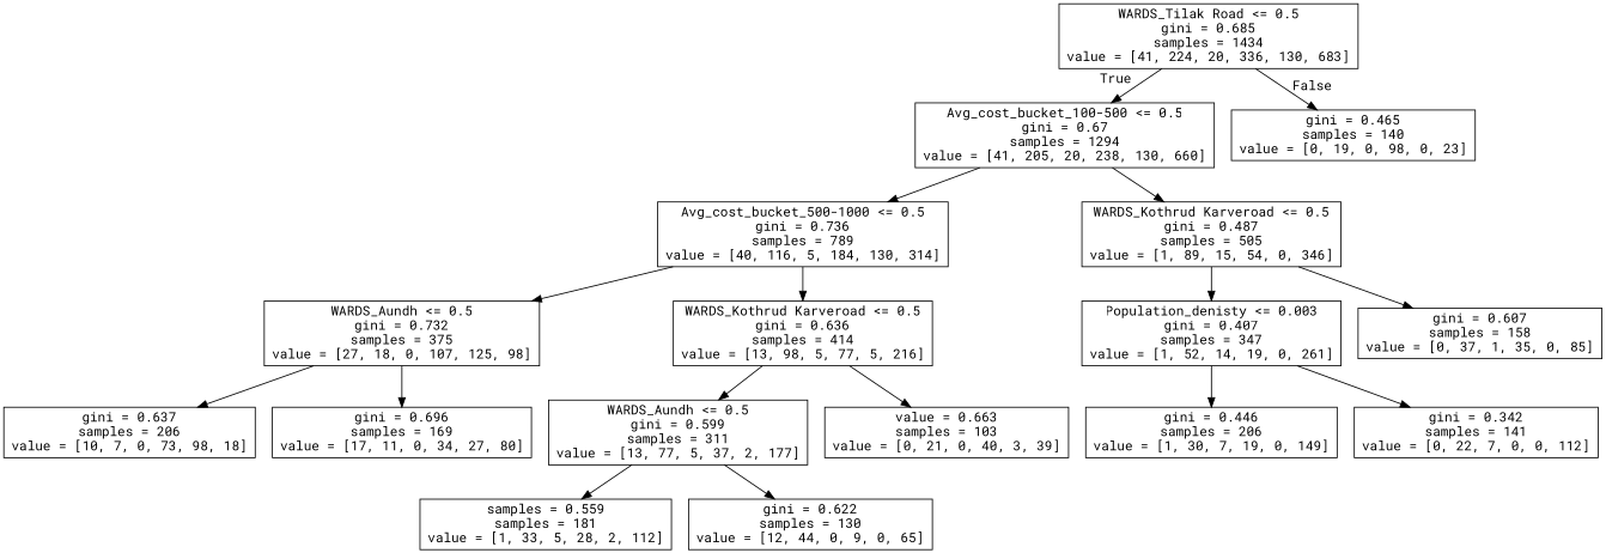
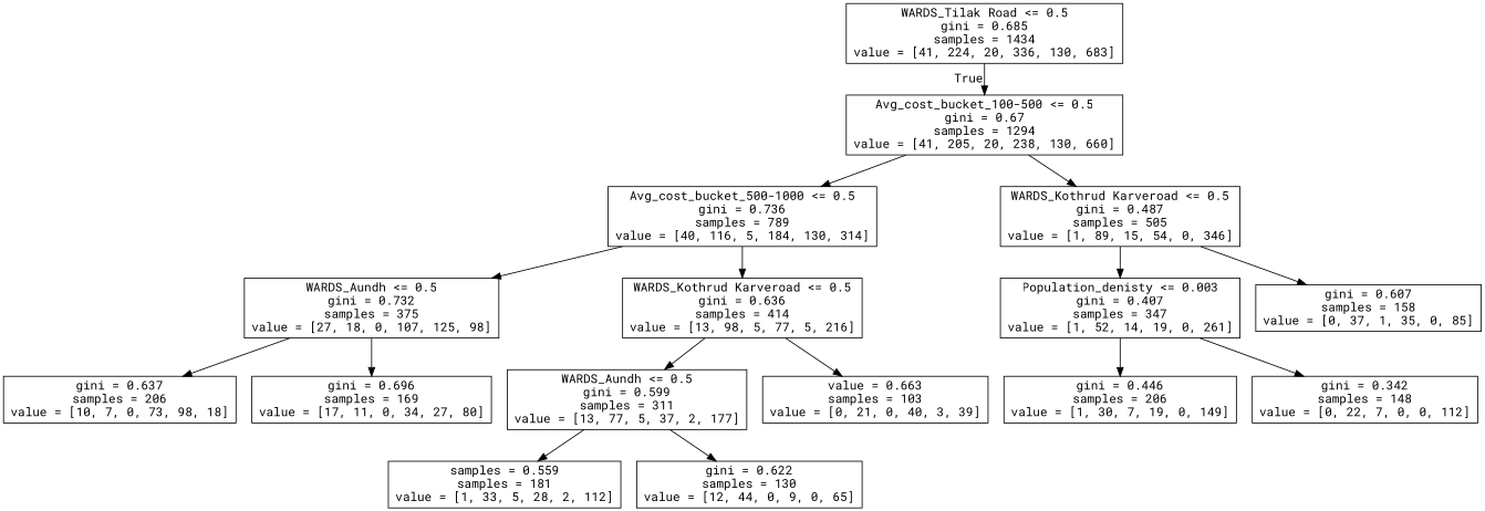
  digraph {
    fontname="Roboto Mono"
    node [fontname="Roboto Mono" shape=box]
    edge [fontname="Roboto Mono"]
    n1 [label="WARDS_Tilak Road <= 0.5\ngini = 0.685\nsamples = 1434\nvalue = [41, 224, 20, 336, 130, 683]"]
    n2 [label="Avg_cost_bucket_100-500 <= 0.5\ngini = 0.67\nsamples = 1294\nvalue = [41, 205, 20, 238, 130, 660]"]
-   n3 [label="gini = 0.465\nsamples = 140\nvalue = [0, 19, 0, 98, 0, 23]"]
    n4 [label="Avg_cost_bucket_500-1000 <= 0.5\ngini = 0.736\nsamples = 789\nvalue = [40, 116, 5, 184, 130, 314]"]
    n5 [label="WARDS_Kothrud Karveroad <= 0.5\ngini = 0.487\nsamples = 505\nvalue = [1, 89, 15, 54, 0, 346]"]
    n6 [label="WARDS_Aundh <= 0.5\ngini = 0.732\nsamples = 375\nvalue = [27, 18, 0, 107, 125, 98]"]
    n7 [label="WARDS_Kothrud Karveroad <= 0.5\ngini = 0.636\nsamples = 414\nvalue = [13, 98, 5, 77, 5, 216]"]
    n8 [label="Population_denisty <= 0.003\ngini = 0.407\nsamples = 347\nvalue = [1, 52, 14, 19, 0, 261]"]
    n9 [label="gini = 0.607\nsamples = 158\nvalue = [0, 37, 1, 35, 0, 85]"]
    n10 [label="gini = 0.637\nsamples = 206\nvalue = [10, 7, 0, 73, 98, 18]"]
    n11 [label="gini = 0.696\nsamples = 169\nvalue = [17, 11, 0, 34, 27, 80]"]
    n12 [label="WARDS_Aundh <= 0.5\ngini = 0.599\nsamples = 311\nvalue = [13, 77, 5, 37, 2, 177]"]
    n13 [label="value = 0.663\nsamples = 103\nvalue = [0, 21, 0, 40, 3, 39]"]
    n14 [label="samples = 0.559\nsamples = 181\nvalue = [1, 33, 5, 28, 2, 112]"]
    n15 [label="gini = 0.622\nsamples = 130\nvalue = [12, 44, 0, 9, 0, 65]"]
    n16 [label="gini = 0.446\nsamples = 206\nvalue = [1, 30, 7, 19, 0, 149]"]
-   n17 [label="gini = 0.342\nsamples = 141\nvalue = [0, 22, 7, 0, 0, 112]"]
+   n17 [label="gini = 0.342\nsamples = 148\nvalue = [0, 22, 7, 0, 0, 112]"]
    n1 -> n2 [headlabel=True labelangle=45 labeldistance=2.5]
-   n1 -> n3 [headlabel=False labelangle=-45 labeldistance=2.5]
    n2 -> n4
    n2 -> n5
    n4 -> n6
    n4 -> n7
    n5 -> n8
    n5 -> n9
    n6 -> n10
    n6 -> n11
    n7 -> n12
    n7 -> n13
    n8 -> n16
    n8 -> n17
    n12 -> n14
    n12 -> n15
  }
